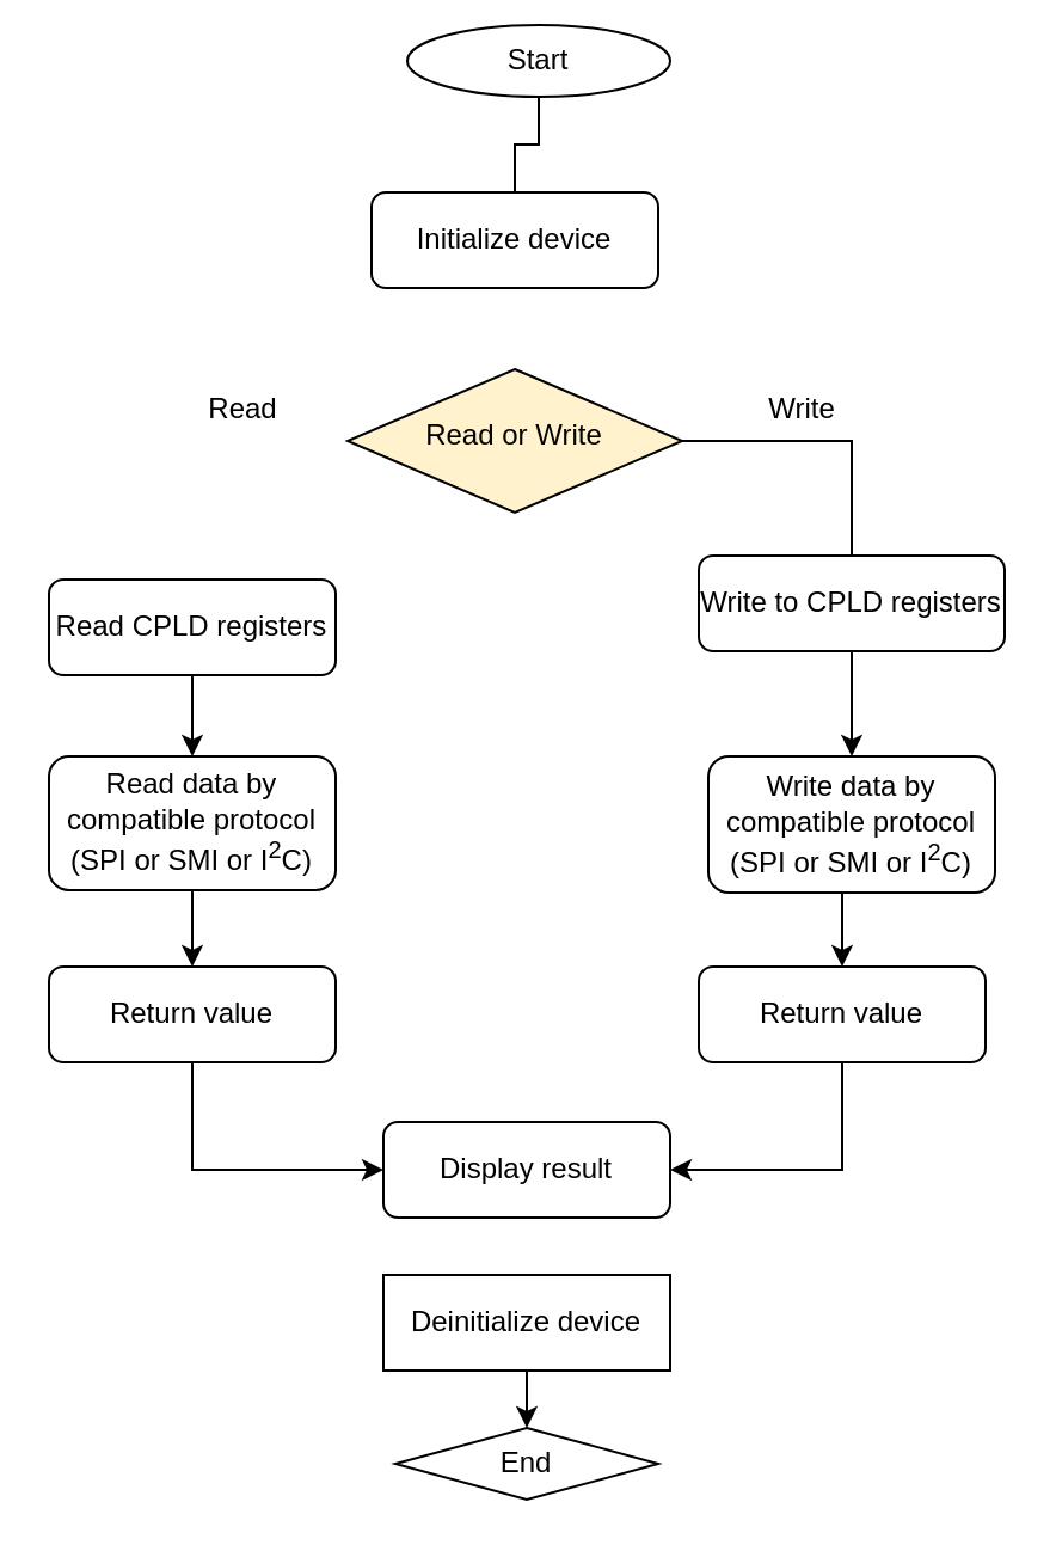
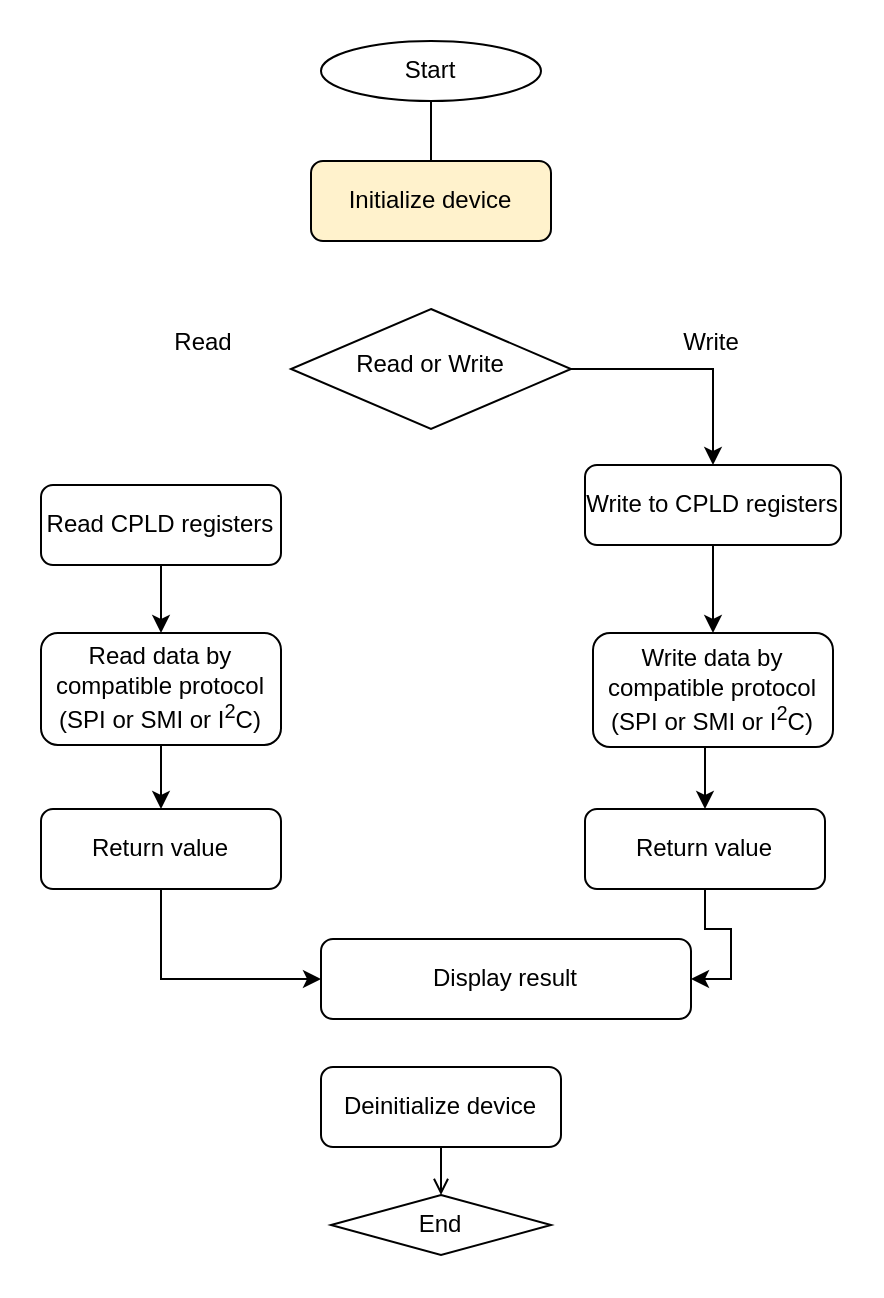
  <mxCell id="0" />
  <mxCell id="1" parent="0" />
- <mxCell id="2" value="Initialize device" style="rounded=1;whiteSpace=wrap;html=1;fontSize=12;glass=0;strokeWidth=1;shadow=0;" parent="1" vertex="1"><mxGeometry x="155" y="80" width="120" height="40" as="geometry" /></mxCell>
- <mxCell id="3" style="edgeStyle=orthogonalEdgeStyle;rounded=0;orthogonalLoop=1;jettySize=auto;html=1;exitX=1;exitY=0.5;exitDx=0;exitDy=0;entryX=0.5;entryY=0;entryDx=0;entryDy=0;endArrow=none;" edge="1" parent="1" source="4" target="10"><mxGeometry relative="1" as="geometry" /></mxCell>
- <mxCell id="4" value="Read or Write" style="rhombus;whiteSpace=wrap;html=1;shadow=0;fontFamily=Helvetica;fontSize=12;align=center;strokeWidth=1;spacing=6;spacingTop=-4;fillColor=#fff2cc;" parent="1" vertex="1"><mxGeometry x="145" y="154" width="140" height="60" as="geometry" /></mxCell>
+ <mxCell id="2" value="Initialize device" style="rounded=1;whiteSpace=wrap;html=1;fontSize=12;glass=0;strokeWidth=1;shadow=0;fillColor=#fff2cc;" parent="1" vertex="1"><mxGeometry x="155" y="80" width="120" height="40" as="geometry" /></mxCell>
+ <mxCell id="3" style="edgeStyle=orthogonalEdgeStyle;rounded=0;orthogonalLoop=1;jettySize=auto;html=1;exitX=1;exitY=0.5;exitDx=0;exitDy=0;entryX=0.5;entryY=0;entryDx=0;entryDy=0;" edge="1" parent="1" source="4" target="10"><mxGeometry relative="1" as="geometry" /></mxCell>
+ <mxCell id="4" value="Read or Write" style="rhombus;whiteSpace=wrap;html=1;shadow=0;fontFamily=Helvetica;fontSize=12;align=center;strokeWidth=1;spacing=6;spacingTop=-4;" parent="1" vertex="1"><mxGeometry x="145" y="154" width="140" height="60" as="geometry" /></mxCell>
  <mxCell id="5" value="" style="edgeStyle=orthogonalEdgeStyle;rounded=0;orthogonalLoop=1;jettySize=auto;html=1;endArrow=none;" edge="1" parent="1" source="6" target="2"><mxGeometry relative="1" as="geometry" /></mxCell>
- <mxCell id="6" value="Start" style="ellipse;whiteSpace=wrap;html=1;" vertex="1" parent="1"><mxGeometry x="170" y="10" width="110" height="30" as="geometry" /></mxCell>
+ <mxCell id="6" value="Start" style="ellipse;whiteSpace=wrap;html=1;" vertex="1" parent="1"><mxGeometry x="160" y="20" width="110" height="30" as="geometry" /></mxCell>
  <mxCell id="7" style="edgeStyle=orthogonalEdgeStyle;rounded=0;orthogonalLoop=1;jettySize=auto;html=1;exitX=0.5;exitY=1;exitDx=0;exitDy=0;entryX=0.5;entryY=0;entryDx=0;entryDy=0;" edge="1" parent="1" source="8" target="14"><mxGeometry relative="1" as="geometry" /></mxCell>
  <mxCell id="8" value="Read CPLD registers" style="rounded=1;whiteSpace=wrap;html=1;fontSize=12;glass=0;strokeWidth=1;shadow=0;" vertex="1" parent="1"><mxGeometry x="20" y="242" width="120" height="40" as="geometry" /></mxCell>
  <mxCell id="9" style="edgeStyle=orthogonalEdgeStyle;rounded=0;orthogonalLoop=1;jettySize=auto;html=1;exitX=0.5;exitY=1;exitDx=0;exitDy=0;" edge="1" parent="1" source="10" target="12"><mxGeometry relative="1" as="geometry" /></mxCell>
  <mxCell id="10" value="Write to CPLD registers" style="rounded=1;whiteSpace=wrap;html=1;fontSize=12;glass=0;strokeWidth=1;shadow=0;" vertex="1" parent="1"><mxGeometry x="292" y="232" width="128" height="40" as="geometry" /></mxCell>
  <mxCell id="11" style="edgeStyle=orthogonalEdgeStyle;rounded=0;orthogonalLoop=1;jettySize=auto;html=1;exitX=0.5;exitY=1;exitDx=0;exitDy=0;entryX=0.5;entryY=0;entryDx=0;entryDy=0;" edge="1" parent="1" source="12" target="18"><mxGeometry relative="1" as="geometry" /></mxCell>
  <mxCell id="12" value="Write data by compatible protocol&lt;br&gt;(SPI or SMI or I&lt;sup&gt;2&lt;/sup&gt;C)" style="rounded=1;whiteSpace=wrap;html=1;fontSize=12;glass=0;strokeWidth=1;shadow=0;" vertex="1" parent="1"><mxGeometry x="296" y="316" width="120" height="57" as="geometry" /></mxCell>
  <mxCell id="13" style="edgeStyle=orthogonalEdgeStyle;rounded=0;orthogonalLoop=1;jettySize=auto;html=1;exitX=0.5;exitY=1;exitDx=0;exitDy=0;" edge="1" parent="1" source="14" target="16"><mxGeometry relative="1" as="geometry" /></mxCell>
  <mxCell id="14" value="Read data by compatible protocol&lt;br&gt;(SPI or SMI or I&lt;sup&gt;2&lt;/sup&gt;C)" style="rounded=1;whiteSpace=wrap;html=1;fontSize=12;glass=0;strokeWidth=1;shadow=0;" vertex="1" parent="1"><mxGeometry x="20" y="316" width="120" height="56" as="geometry" /></mxCell>
  <mxCell id="15" style="edgeStyle=orthogonalEdgeStyle;rounded=0;orthogonalLoop=1;jettySize=auto;html=1;entryX=0;entryY=0.5;entryDx=0;entryDy=0;" edge="1" parent="1" source="16" target="19"><mxGeometry relative="1" as="geometry"><Array as="points"><mxPoint x="80" y="489" /></Array></mxGeometry></mxCell>
  <mxCell id="16" value="Return value" style="rounded=1;whiteSpace=wrap;html=1;fontSize=12;glass=0;strokeWidth=1;shadow=0;" vertex="1" parent="1"><mxGeometry x="20" y="404" width="120" height="40" as="geometry" /></mxCell>
  <mxCell id="17" style="edgeStyle=orthogonalEdgeStyle;rounded=0;orthogonalLoop=1;jettySize=auto;html=1;exitX=0.5;exitY=1;exitDx=0;exitDy=0;entryX=1;entryY=0.5;entryDx=0;entryDy=0;" edge="1" parent="1" source="18" target="19"><mxGeometry relative="1" as="geometry" /></mxCell>
  <mxCell id="18" value="Return value" style="rounded=1;whiteSpace=wrap;html=1;fontSize=12;glass=0;strokeWidth=1;shadow=0;" vertex="1" parent="1"><mxGeometry x="292" y="404" width="120" height="40" as="geometry" /></mxCell>
- <mxCell id="19" value="Display result" style="rounded=1;whiteSpace=wrap;html=1;fontSize=12;glass=0;strokeWidth=1;shadow=0;" vertex="1" parent="1"><mxGeometry x="160" y="469" width="120" height="40" as="geometry" /></mxCell>
- <mxCell id="20" style="edgeStyle=orthogonalEdgeStyle;rounded=0;orthogonalLoop=1;jettySize=auto;html=1;exitX=0.5;exitY=1;exitDx=0;exitDy=0;entryX=0.5;entryY=0;entryDx=0;entryDy=0;" edge="1" parent="1" source="21" target="22"><mxGeometry relative="1" as="geometry" /></mxCell>
- <mxCell id="21" value="Deinitialize device" style="whiteSpace=wrap;html=1;fontSize=12;glass=0;strokeWidth=1;shadow=0;rounded=0;" vertex="1" parent="1"><mxGeometry x="160" y="533" width="120" height="40" as="geometry" /></mxCell>
+ <mxCell id="19" value="Display result" style="rounded=1;whiteSpace=wrap;html=1;fontSize=12;glass=0;strokeWidth=1;shadow=0;" vertex="1" parent="1"><mxGeometry x="160" y="469" width="185" height="40" as="geometry" /></mxCell>
+ <mxCell id="20" style="edgeStyle=orthogonalEdgeStyle;rounded=0;orthogonalLoop=1;jettySize=auto;html=1;exitX=0.5;exitY=1;exitDx=0;exitDy=0;entryX=0.5;entryY=0;entryDx=0;entryDy=0;endArrow=open;" edge="1" parent="1" source="21" target="22"><mxGeometry relative="1" as="geometry" /></mxCell>
+ <mxCell id="21" value="Deinitialize device" style="rounded=1;whiteSpace=wrap;html=1;fontSize=12;glass=0;strokeWidth=1;shadow=0;" vertex="1" parent="1"><mxGeometry x="160" y="533" width="120" height="40" as="geometry" /></mxCell>
  <mxCell id="22" value="End" style="rhombus;whiteSpace=wrap;html=1;" vertex="1" parent="1"><mxGeometry x="165" y="597" width="110" height="30" as="geometry" /></mxCell>
  <mxCell id="23" value="Read" style="text;html=1;align=center;verticalAlign=middle;resizable=0;points=[];autosize=1;" vertex="1" parent="1"><mxGeometry x="81" y="162" width="39" height="18" as="geometry" /></mxCell>
- <mxCell id="24" value="Write" style="text;html=1;align=center;verticalAlign=middle;resizable=0;points=[];autosize=1;" vertex="1" parent="1"><mxGeometry x="316" y="162" width="38" height="18" as="geometry" /></mxCell>
+ <mxCell id="24" value="Write" style="text;html=1;align=center;verticalAlign=middle;resizable=0;points=[];autosize=1;" vertex="1" parent="1"><mxGeometry x="336" y="162" width="38" height="18" as="geometry" /></mxCell>
